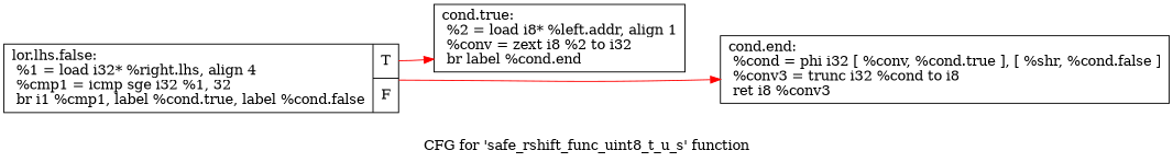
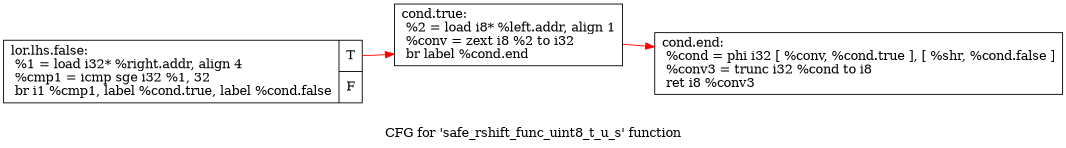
  digraph {
    label="CFG for 'safe_rshift_func_uint8_t_u_s' function"
    rankdir=LR
    node [shape=record]
    edge [color=red style=solid]
    n1 [label="{cond.true:                                        \l  %2 = load i8* %left.addr, align 1\l  %conv = zext i8 %2 to i32\l  br label %cond.end\l}"]
    n2 [label="{cond.end:                                         \l  %cond = phi i32 [ %conv, %cond.true ], [ %shr, %cond.false ]\l  %conv3 = trunc i32 %cond to i8\l  ret i8 %conv3\l}"]
-   n3 [label="{lor.lhs.false:                                    \l  %1 = load i32* %right.lhs, align 4\l  %cmp1 = icmp sge i32 %1, 32\l  br i1 %cmp1, label %cond.true, label %cond.false\l|{<s0>T|<s1>F}}"]
-   n3 -> n2
+   n3 [label="{lor.lhs.false:                                    \l  %1 = load i32* %right.addr, align 4\l  %cmp1 = icmp sge i32 %1, 32\l  br i1 %cmp1, label %cond.true, label %cond.false\l|{<s0>T|<s1>F}}"]
+   n1 -> n2
    n3 -> n1 [tailport=s0]
  }
